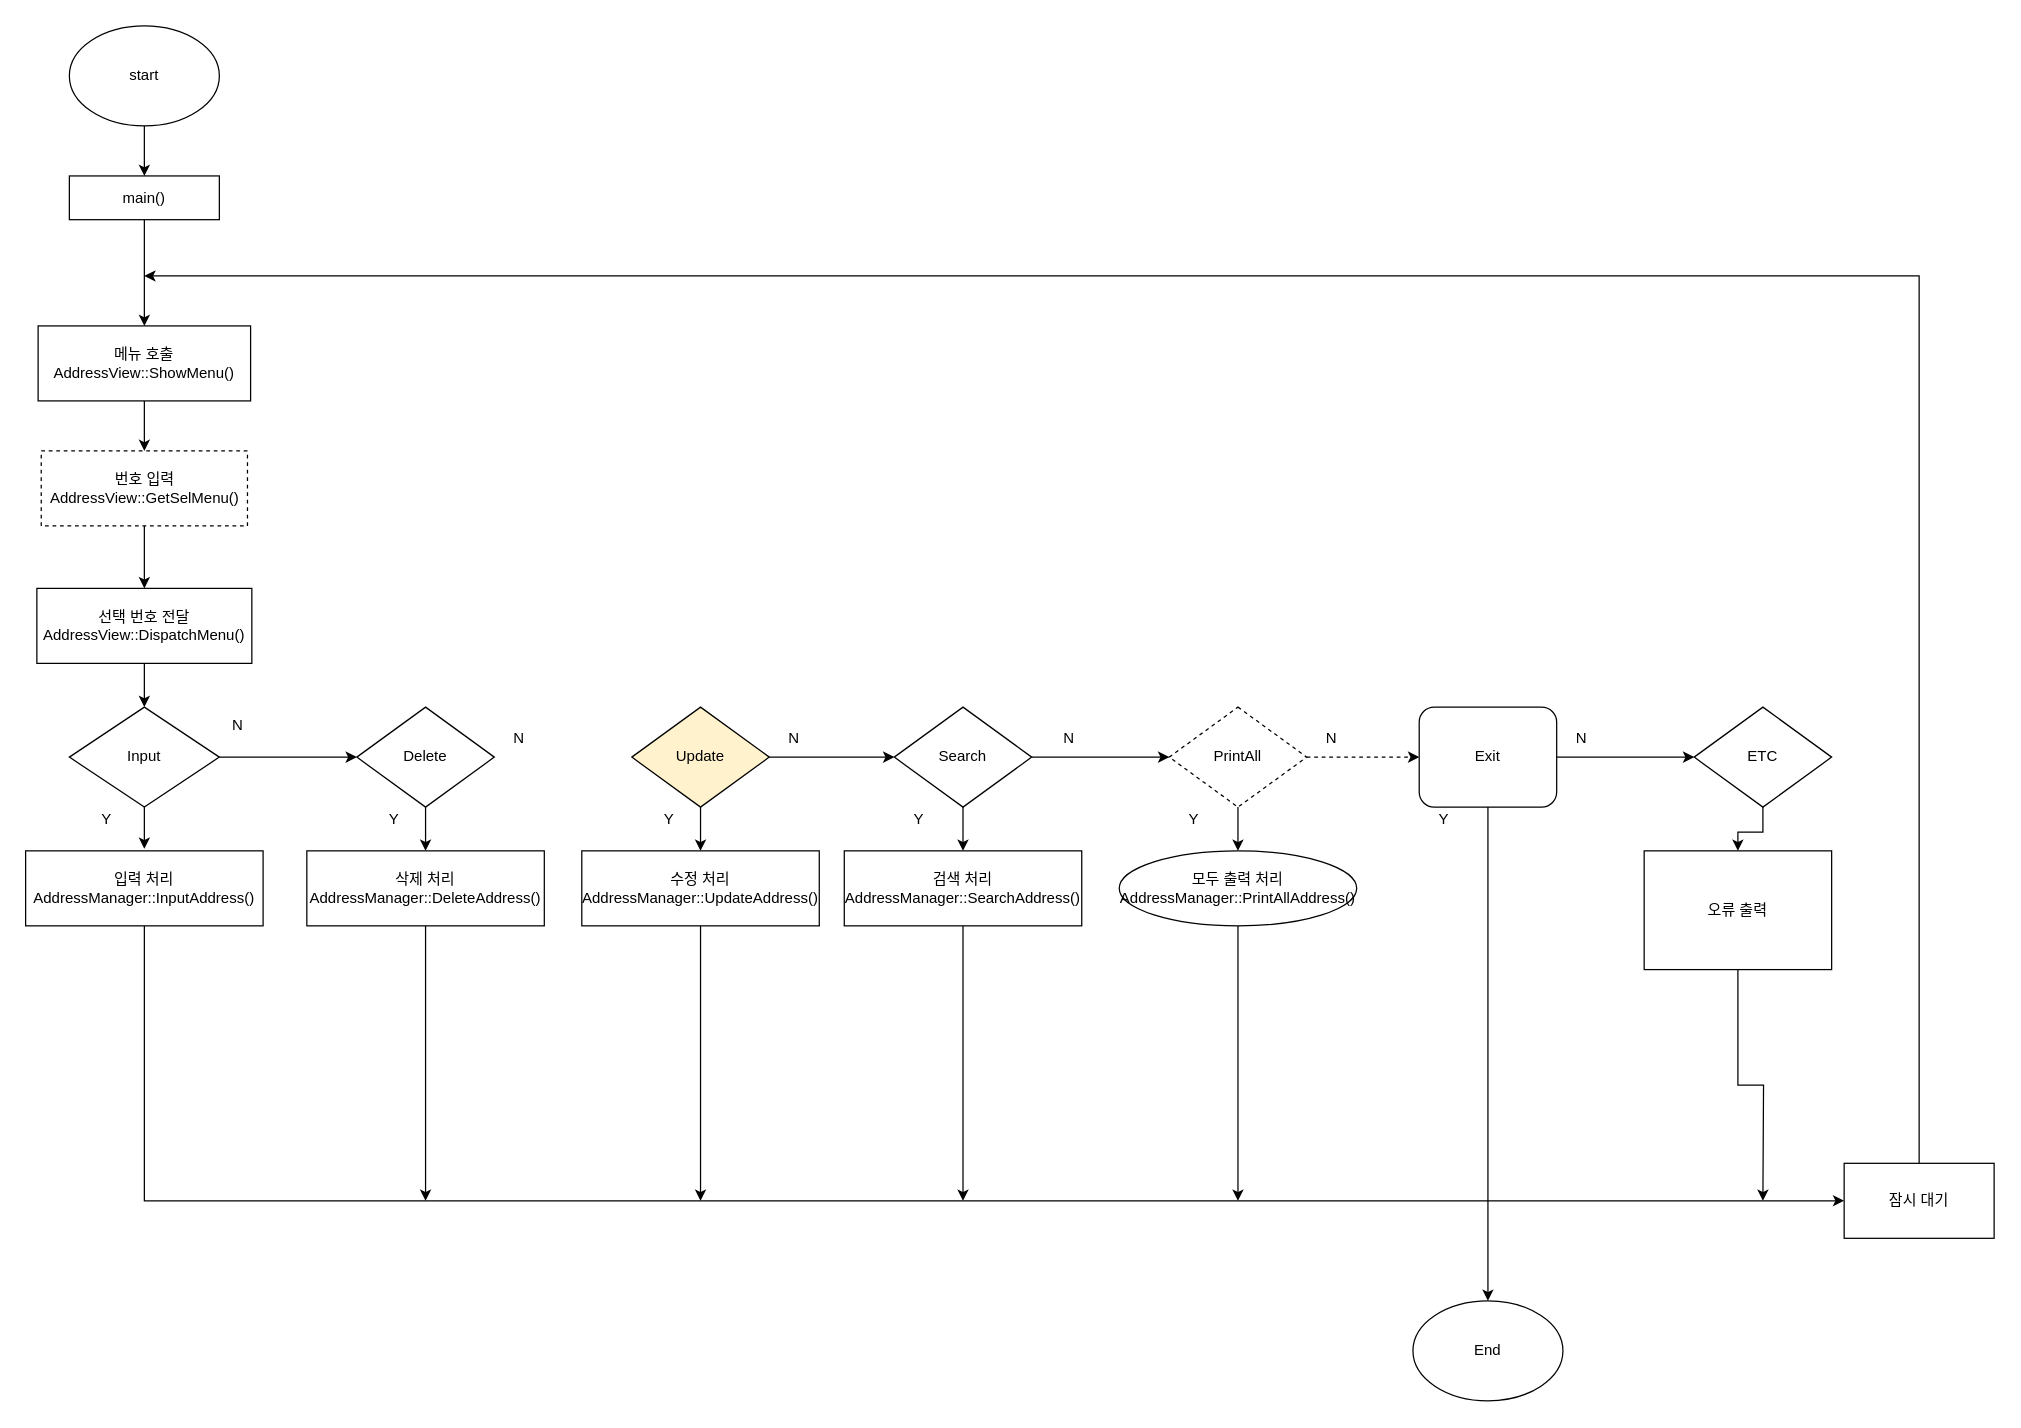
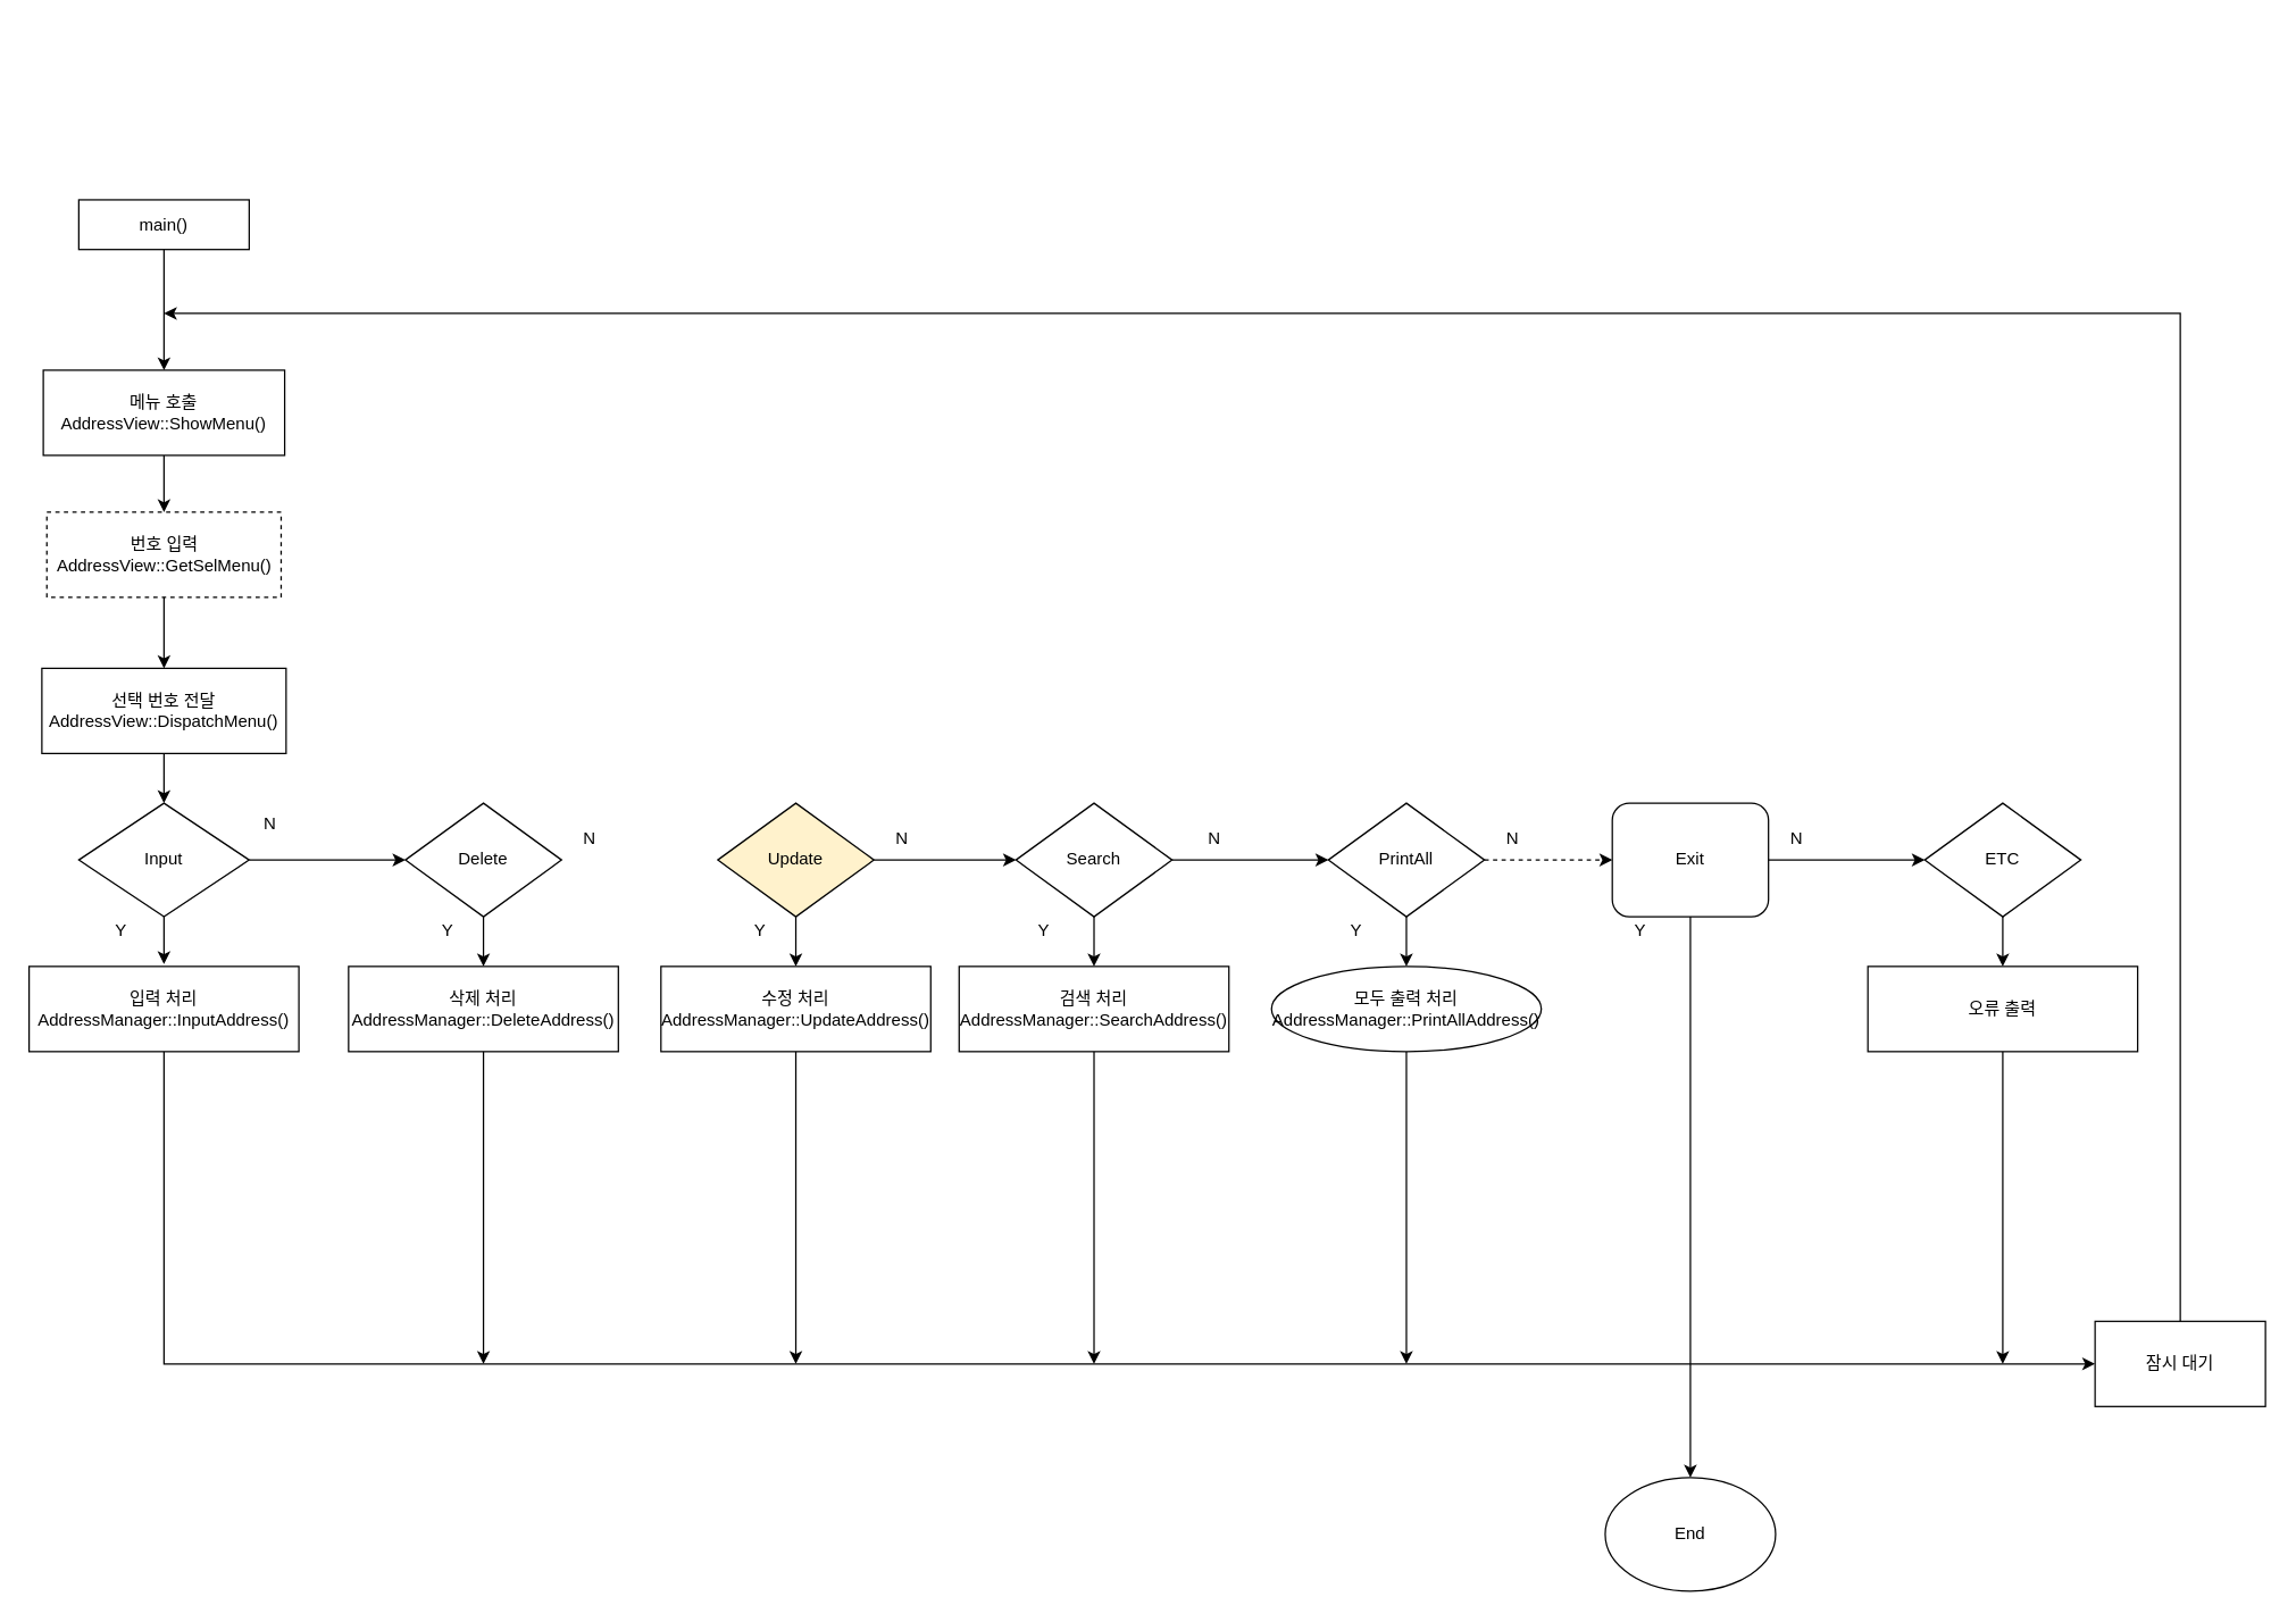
  <mxCell id="0" />
  <mxCell id="1" parent="0" />
- <mxCell id="2" style="edgeStyle=orthogonalEdgeStyle;rounded=0;orthogonalLoop=1;jettySize=auto;html=1;entryX=0.5;entryY=0;entryDx=0;entryDy=0;" edge="1" parent="1" source="3" target="5"><mxGeometry relative="1" as="geometry" /></mxCell>
- <mxCell id="3" value="start" style="ellipse;whiteSpace=wrap;html=1;" vertex="1" parent="1"><mxGeometry x="55" y="20" width="120" height="80" as="geometry" /></mxCell>
  <mxCell id="4" style="edgeStyle=orthogonalEdgeStyle;rounded=0;orthogonalLoop=1;jettySize=auto;html=1;" edge="1" parent="1" source="5" target="7"><mxGeometry relative="1" as="geometry" /></mxCell>
  <mxCell id="5" value="main()" style="rounded=0;whiteSpace=wrap;html=1;" vertex="1" parent="1"><mxGeometry x="55" y="140" width="120" height="35" as="geometry" /></mxCell>
  <mxCell id="6" style="edgeStyle=orthogonalEdgeStyle;rounded=0;orthogonalLoop=1;jettySize=auto;html=1;" edge="1" parent="1" source="7" target="9"><mxGeometry relative="1" as="geometry" /></mxCell>
  <mxCell id="7" value="메뉴 호출&lt;br&gt;AddressView::ShowMenu()" style="rounded=0;whiteSpace=wrap;html=1;" vertex="1" parent="1"><mxGeometry x="30" y="260" width="170" height="60" as="geometry" /></mxCell>
  <mxCell id="8" style="edgeStyle=orthogonalEdgeStyle;rounded=0;orthogonalLoop=1;jettySize=auto;html=1;" edge="1" parent="1" source="9" target="11"><mxGeometry relative="1" as="geometry" /></mxCell>
  <mxCell id="9" value="번호 입력&lt;br&gt;AddressView::GetSelMenu()" style="rounded=0;whiteSpace=wrap;html=1;dashed=1;" vertex="1" parent="1"><mxGeometry x="32.5" y="360" width="165" height="60" as="geometry" /></mxCell>
  <mxCell id="10" style="edgeStyle=orthogonalEdgeStyle;rounded=0;orthogonalLoop=1;jettySize=auto;html=1;entryX=0.5;entryY=0;entryDx=0;entryDy=0;" edge="1" parent="1" source="11" target="14"><mxGeometry relative="1" as="geometry" /></mxCell>
  <mxCell id="11" value="선택 번호 전달&lt;br&gt;AddressView::DispatchMenu()" style="rounded=0;whiteSpace=wrap;html=1;" vertex="1" parent="1"><mxGeometry x="29" y="470" width="172" height="60" as="geometry" /></mxCell>
  <mxCell id="12" style="edgeStyle=orthogonalEdgeStyle;rounded=0;orthogonalLoop=1;jettySize=auto;html=1;entryX=0.5;entryY=-0.027;entryDx=0;entryDy=0;entryPerimeter=0;" edge="1" parent="1" source="14" target="16"><mxGeometry relative="1" as="geometry" /></mxCell>
  <mxCell id="13" style="edgeStyle=orthogonalEdgeStyle;rounded=0;orthogonalLoop=1;jettySize=auto;html=1;entryX=0;entryY=0.5;entryDx=0;entryDy=0;" edge="1" parent="1" source="14" target="20"><mxGeometry relative="1" as="geometry" /></mxCell>
  <mxCell id="14" value="Input" style="rhombus;whiteSpace=wrap;html=1;" vertex="1" parent="1"><mxGeometry x="55" y="565" width="120" height="80" as="geometry" /></mxCell>
  <mxCell id="15" style="edgeStyle=orthogonalEdgeStyle;rounded=0;orthogonalLoop=1;jettySize=auto;html=1;entryX=0;entryY=0.5;entryDx=0;entryDy=0;" edge="1" parent="1" source="16" target="57"><mxGeometry relative="1" as="geometry"><Array as="points"><mxPoint x="115" y="960" /></Array></mxGeometry></mxCell>
  <mxCell id="16" value="입력 처리&lt;br&gt;AddressManager::InputAddress()" style="rounded=0;whiteSpace=wrap;html=1;" vertex="1" parent="1"><mxGeometry x="20" y="680" width="190" height="60" as="geometry" /></mxCell>
  <mxCell id="17" value="Y" style="text;html=1;strokeColor=none;fillColor=none;align=center;verticalAlign=middle;whiteSpace=wrap;rounded=0;" vertex="1" parent="1"><mxGeometry x="65" y="645" width="40" height="20" as="geometry" /></mxCell>
  <mxCell id="18" value="N" style="text;html=1;strokeColor=none;fillColor=none;align=center;verticalAlign=middle;whiteSpace=wrap;rounded=0;" vertex="1" parent="1"><mxGeometry x="170" y="570" width="40" height="20" as="geometry" /></mxCell>
  <mxCell id="19" style="edgeStyle=orthogonalEdgeStyle;rounded=0;orthogonalLoop=1;jettySize=auto;html=1;entryX=0.5;entryY=0;entryDx=0;entryDy=0;" edge="1" parent="1" source="20" target="22"><mxGeometry relative="1" as="geometry" /></mxCell>
  <mxCell id="20" value="Delete" style="rhombus;whiteSpace=wrap;html=1;" vertex="1" parent="1"><mxGeometry x="285" y="565" width="110" height="80" as="geometry" /></mxCell>
  <mxCell id="21" style="edgeStyle=orthogonalEdgeStyle;rounded=0;orthogonalLoop=1;jettySize=auto;html=1;" edge="1" parent="1" source="22"><mxGeometry relative="1" as="geometry"><mxPoint x="340" y="960" as="targetPoint" /></mxGeometry></mxCell>
  <mxCell id="22" value="삭제 처리&lt;br&gt;AddressManager::DeleteAddress()" style="rounded=0;whiteSpace=wrap;html=1;" vertex="1" parent="1"><mxGeometry x="245" y="680" width="190" height="60" as="geometry" /></mxCell>
  <mxCell id="23" value="Y" style="text;html=1;strokeColor=none;fillColor=none;align=center;verticalAlign=middle;whiteSpace=wrap;rounded=0;" vertex="1" parent="1"><mxGeometry x="295" y="645" width="40" height="20" as="geometry" /></mxCell>
  <mxCell id="24" value="N" style="text;html=1;strokeColor=none;fillColor=none;align=center;verticalAlign=middle;whiteSpace=wrap;rounded=0;" vertex="1" parent="1"><mxGeometry x="395" y="580" width="40" height="20" as="geometry" /></mxCell>
  <mxCell id="25" style="edgeStyle=orthogonalEdgeStyle;rounded=0;orthogonalLoop=1;jettySize=auto;html=1;entryX=0.5;entryY=0;entryDx=0;entryDy=0;" edge="1" parent="1" source="27" target="29"><mxGeometry relative="1" as="geometry" /></mxCell>
  <mxCell id="26" style="edgeStyle=orthogonalEdgeStyle;rounded=0;orthogonalLoop=1;jettySize=auto;html=1;entryX=0;entryY=0.5;entryDx=0;entryDy=0;" edge="1" parent="1" source="27" target="33"><mxGeometry relative="1" as="geometry" /></mxCell>
  <mxCell id="27" value="Update" style="rhombus;whiteSpace=wrap;html=1;fillColor=#fff2cc;" vertex="1" parent="1"><mxGeometry x="505" y="565" width="110" height="80" as="geometry" /></mxCell>
  <mxCell id="28" style="edgeStyle=orthogonalEdgeStyle;rounded=0;orthogonalLoop=1;jettySize=auto;html=1;" edge="1" parent="1" source="29"><mxGeometry relative="1" as="geometry"><mxPoint x="560" y="960" as="targetPoint" /></mxGeometry></mxCell>
  <mxCell id="29" value="수정 처리&lt;br&gt;AddressManager::UpdateAddress()" style="rounded=0;whiteSpace=wrap;html=1;" vertex="1" parent="1"><mxGeometry x="465" y="680" width="190" height="60" as="geometry" /></mxCell>
  <mxCell id="30" value="Y" style="text;html=1;strokeColor=none;fillColor=none;align=center;verticalAlign=middle;whiteSpace=wrap;rounded=0;" vertex="1" parent="1"><mxGeometry x="515" y="645" width="40" height="20" as="geometry" /></mxCell>
  <mxCell id="31" style="edgeStyle=orthogonalEdgeStyle;rounded=0;orthogonalLoop=1;jettySize=auto;html=1;entryX=0.5;entryY=0;entryDx=0;entryDy=0;" edge="1" parent="1" source="33" target="36"><mxGeometry relative="1" as="geometry" /></mxCell>
  <mxCell id="32" style="edgeStyle=orthogonalEdgeStyle;rounded=0;orthogonalLoop=1;jettySize=auto;html=1;entryX=0;entryY=0.5;entryDx=0;entryDy=0;" edge="1" parent="1" source="33" target="40"><mxGeometry relative="1" as="geometry" /></mxCell>
  <mxCell id="33" value="Search" style="rhombus;whiteSpace=wrap;html=1;" vertex="1" parent="1"><mxGeometry x="715" y="565" width="110" height="80" as="geometry" /></mxCell>
  <mxCell id="34" value="N" style="text;html=1;strokeColor=none;fillColor=none;align=center;verticalAlign=middle;whiteSpace=wrap;rounded=0;" vertex="1" parent="1"><mxGeometry x="615" y="580" width="40" height="20" as="geometry" /></mxCell>
  <mxCell id="35" style="edgeStyle=orthogonalEdgeStyle;rounded=0;orthogonalLoop=1;jettySize=auto;html=1;" edge="1" parent="1" source="36"><mxGeometry relative="1" as="geometry"><mxPoint x="770" y="960" as="targetPoint" /></mxGeometry></mxCell>
  <mxCell id="36" value="검색 처리&lt;br&gt;AddressManager::SearchAddress()" style="rounded=0;whiteSpace=wrap;html=1;" vertex="1" parent="1"><mxGeometry x="675" y="680" width="190" height="60" as="geometry" /></mxCell>
  <mxCell id="37" value="Y" style="text;html=1;strokeColor=none;fillColor=none;align=center;verticalAlign=middle;whiteSpace=wrap;rounded=0;" vertex="1" parent="1"><mxGeometry x="715" y="645" width="40" height="20" as="geometry" /></mxCell>
  <mxCell id="38" style="edgeStyle=orthogonalEdgeStyle;rounded=0;orthogonalLoop=1;jettySize=auto;html=1;entryX=0.5;entryY=0;entryDx=0;entryDy=0;" edge="1" parent="1" source="40" target="42"><mxGeometry relative="1" as="geometry" /></mxCell>
  <mxCell id="39" style="edgeStyle=orthogonalEdgeStyle;rounded=0;orthogonalLoop=1;jettySize=auto;html=1;entryX=0;entryY=0.5;entryDx=0;entryDy=0;dashed=1;" edge="1" parent="1" source="40" target="47"><mxGeometry relative="1" as="geometry" /></mxCell>
- <mxCell id="40" value="PrintAll" style="rhombus;whiteSpace=wrap;html=1;dashed=1;" vertex="1" parent="1"><mxGeometry x="935" y="565" width="110" height="80" as="geometry" /></mxCell>
+ <mxCell id="40" value="PrintAll" style="rhombus;whiteSpace=wrap;html=1;" vertex="1" parent="1"><mxGeometry x="935" y="565" width="110" height="80" as="geometry" /></mxCell>
  <mxCell id="41" style="edgeStyle=orthogonalEdgeStyle;rounded=0;orthogonalLoop=1;jettySize=auto;html=1;" edge="1" parent="1" source="42"><mxGeometry relative="1" as="geometry"><mxPoint x="990" y="960" as="targetPoint" /></mxGeometry></mxCell>
  <mxCell id="42" value="모두 출력 처리&lt;br&gt;AddressManager::PrintAllAddress()" style="ellipse;whiteSpace=wrap;html=1;" vertex="1" parent="1"><mxGeometry x="895" y="680" width="190" height="60" as="geometry" /></mxCell>
  <mxCell id="43" value="Y" style="text;html=1;strokeColor=none;fillColor=none;align=center;verticalAlign=middle;whiteSpace=wrap;rounded=0;" vertex="1" parent="1"><mxGeometry x="935" y="645" width="40" height="20" as="geometry" /></mxCell>
  <mxCell id="44" value="N" style="text;html=1;strokeColor=none;fillColor=none;align=center;verticalAlign=middle;whiteSpace=wrap;rounded=0;" vertex="1" parent="1"><mxGeometry x="835" y="580" width="40" height="20" as="geometry" /></mxCell>
  <mxCell id="45" style="edgeStyle=orthogonalEdgeStyle;rounded=0;orthogonalLoop=1;jettySize=auto;html=1;entryX=0.5;entryY=0;entryDx=0;entryDy=0;" edge="1" parent="1" source="47" target="55"><mxGeometry relative="1" as="geometry"><mxPoint x="1190" y="680" as="targetPoint" /></mxGeometry></mxCell>
  <mxCell id="46" style="edgeStyle=orthogonalEdgeStyle;rounded=0;orthogonalLoop=1;jettySize=auto;html=1;entryX=0;entryY=0.5;entryDx=0;entryDy=0;" edge="1" parent="1" source="47" target="51"><mxGeometry relative="1" as="geometry" /></mxCell>
  <mxCell id="47" value="Exit" style="whiteSpace=wrap;html=1;rounded=1;" vertex="1" parent="1"><mxGeometry x="1135" y="565" width="110" height="80" as="geometry" /></mxCell>
  <mxCell id="48" value="Y" style="text;html=1;strokeColor=none;fillColor=none;align=center;verticalAlign=middle;whiteSpace=wrap;rounded=0;" vertex="1" parent="1"><mxGeometry x="1135" y="645" width="40" height="20" as="geometry" /></mxCell>
  <mxCell id="49" value="N" style="text;html=1;strokeColor=none;fillColor=none;align=center;verticalAlign=middle;whiteSpace=wrap;rounded=0;" vertex="1" parent="1"><mxGeometry x="1045" y="580" width="40" height="20" as="geometry" /></mxCell>
  <mxCell id="50" style="edgeStyle=orthogonalEdgeStyle;rounded=0;orthogonalLoop=1;jettySize=auto;html=1;" edge="1" parent="1" source="51" target="53"><mxGeometry relative="1" as="geometry" /></mxCell>
  <mxCell id="51" value="ETC" style="rhombus;whiteSpace=wrap;html=1;" vertex="1" parent="1"><mxGeometry x="1355" y="565" width="110" height="80" as="geometry" /></mxCell>
  <mxCell id="52" style="edgeStyle=orthogonalEdgeStyle;rounded=0;orthogonalLoop=1;jettySize=auto;html=1;" edge="1" parent="1" source="53"><mxGeometry relative="1" as="geometry"><mxPoint x="1410" y="960" as="targetPoint" /></mxGeometry></mxCell>
- <mxCell id="53" value="오류 출력" style="rounded=0;whiteSpace=wrap;html=1;" vertex="1" parent="1"><mxGeometry x="1315" y="680" width="150" height="95" as="geometry" /></mxCell>
+ <mxCell id="53" value="오류 출력" style="rounded=0;whiteSpace=wrap;html=1;" vertex="1" parent="1"><mxGeometry x="1315" y="680" width="190" height="60" as="geometry" /></mxCell>
  <mxCell id="54" value="N" style="text;html=1;strokeColor=none;fillColor=none;align=center;verticalAlign=middle;whiteSpace=wrap;rounded=0;" vertex="1" parent="1"><mxGeometry x="1245" y="580" width="40" height="20" as="geometry" /></mxCell>
  <mxCell id="55" value="End" style="ellipse;whiteSpace=wrap;html=1;" vertex="1" parent="1"><mxGeometry x="1130" y="1040" width="120" height="80" as="geometry" /></mxCell>
  <mxCell id="56" style="edgeStyle=orthogonalEdgeStyle;rounded=0;orthogonalLoop=1;jettySize=auto;html=1;" edge="1" parent="1" source="57"><mxGeometry relative="1" as="geometry"><mxPoint x="115" y="220" as="targetPoint" /><Array as="points"><mxPoint x="1535" y="220" /></Array></mxGeometry></mxCell>
  <mxCell id="57" value="잠시 대기" style="rounded=0;whiteSpace=wrap;html=1;" vertex="1" parent="1"><mxGeometry x="1475" y="930" width="120" height="60" as="geometry" /></mxCell>
